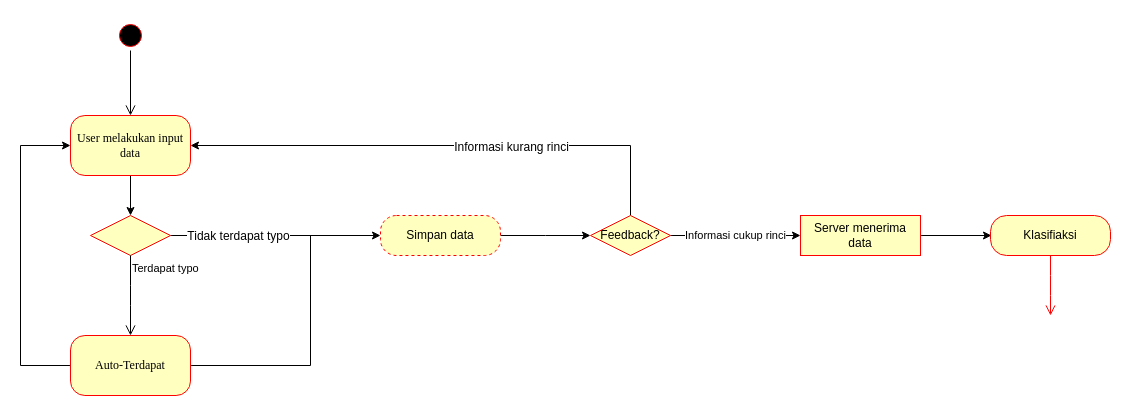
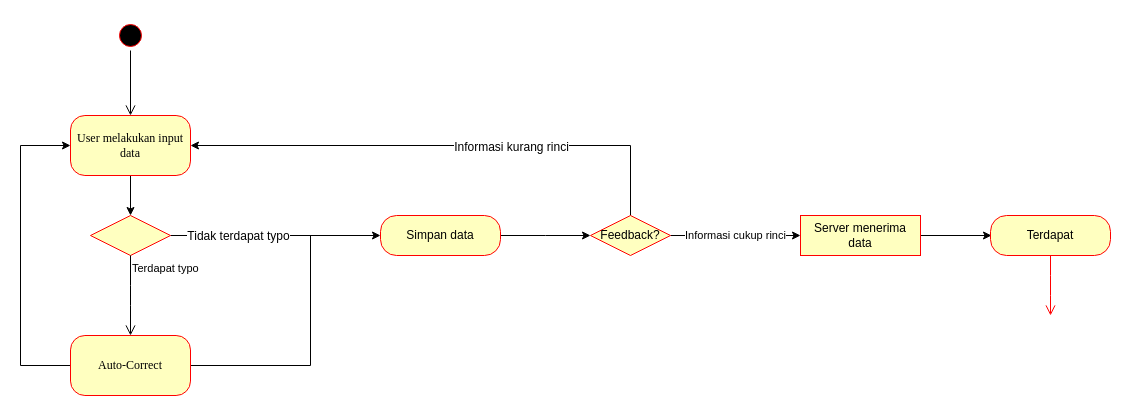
  <mxCell id="0" />
  <mxCell id="1" parent="0" />
  <mxCell id="2" style="edgeStyle=orthogonalEdgeStyle;rounded=0;orthogonalLoop=1;jettySize=auto;html=1;exitX=0.5;exitY=1;exitDx=0;exitDy=0;entryX=0.5;entryY=0;entryDx=0;entryDy=0;" edge="1" parent="1" source="3" target="11"><mxGeometry relative="1" as="geometry" /></mxCell>
  <mxCell id="3" value="User melakukan input data" style="rounded=1;whiteSpace=wrap;html=1;arcSize=24;fillColor=#ffffc0;strokeColor=#ff0000;shadow=0;comic=0;labelBackgroundColor=none;fontFamily=Verdana;fontSize=12;fontColor=#000000;align=center;" vertex="1" parent="1"><mxGeometry x="70" y="115" width="120" height="60" as="geometry" /></mxCell>
  <mxCell id="4" style="edgeStyle=elbowEdgeStyle;html=1;labelBackgroundColor=none;endArrow=open;endSize=8;strokeColor=#000000;fontFamily=Verdana;fontSize=12;align=left;" edge="1" parent="1" source="5" target="3"><mxGeometry relative="1" as="geometry" /></mxCell>
  <mxCell id="5" value="" style="ellipse;html=1;shape=startState;fillColor=#000000;strokeColor=#ff0000;rounded=1;shadow=0;comic=0;labelBackgroundColor=none;fontFamily=Verdana;fontSize=12;fontColor=#000000;align=center;direction=south;" vertex="1" parent="1"><mxGeometry x="115" y="20" width="30" height="30" as="geometry" /></mxCell>
  <mxCell id="6" style="edgeStyle=orthogonalEdgeStyle;rounded=0;orthogonalLoop=1;jettySize=auto;html=1;exitX=0;exitY=0.5;exitDx=0;exitDy=0;entryX=0;entryY=0.5;entryDx=0;entryDy=0;" edge="1" parent="1" source="8" target="3"><mxGeometry relative="1" as="geometry"><Array as="points"><mxPoint x="20" y="365" /><mxPoint x="20" y="145" /></Array></mxGeometry></mxCell>
  <mxCell id="7" style="edgeStyle=orthogonalEdgeStyle;rounded=0;orthogonalLoop=1;jettySize=auto;html=1;exitX=1;exitY=0.5;exitDx=0;exitDy=0;strokeColor=#000000;endArrow=none;endFill=0;" edge="1" parent="1" source="8"><mxGeometry relative="1" as="geometry"><mxPoint x="240" y="235" as="targetPoint" /><Array as="points"><mxPoint x="310" y="365" /><mxPoint x="310" y="235" /></Array></mxGeometry></mxCell>
- <mxCell id="8" value="Auto-Terdapat" style="rounded=1;whiteSpace=wrap;html=1;arcSize=24;fillColor=#ffffc0;strokeColor=#ff0000;shadow=0;comic=0;labelBackgroundColor=none;fontFamily=Verdana;fontSize=12;fontColor=#000000;align=center;" vertex="1" parent="1"><mxGeometry x="70" y="335" width="120" height="60" as="geometry" /></mxCell>
+ <mxCell id="8" value="Auto-Correct" style="rounded=1;whiteSpace=wrap;html=1;arcSize=24;fillColor=#ffffc0;strokeColor=#ff0000;shadow=0;comic=0;labelBackgroundColor=none;fontFamily=Verdana;fontSize=12;fontColor=#000000;align=center;" vertex="1" parent="1"><mxGeometry x="70" y="335" width="120" height="60" as="geometry" /></mxCell>
  <mxCell id="9" value="t" style="edgeStyle=orthogonalEdgeStyle;rounded=0;orthogonalLoop=1;jettySize=auto;html=1;exitX=1;exitY=0.5;exitDx=0;exitDy=0;strokeColor=#000000;" edge="1" parent="1" source="11" target="14"><mxGeometry relative="1" as="geometry" /></mxCell>
  <mxCell id="10" value="Tidak terdapat typo&lt;br&gt;" style="text;html=1;align=center;verticalAlign=middle;resizable=0;points=[];labelBackgroundColor=#ffffff;" vertex="1" connectable="0" parent="9"><mxGeometry x="-0.362" relative="1" as="geometry"><mxPoint as="offset" /></mxGeometry></mxCell>
  <mxCell id="11" value="" style="rhombus;whiteSpace=wrap;html=1;fillColor=#ffffc0;strokeColor=#ff0000;" vertex="1" parent="1"><mxGeometry x="90" y="215" width="80" height="40" as="geometry" /></mxCell>
  <mxCell id="12" value="Terdapat typo" style="edgeStyle=orthogonalEdgeStyle;html=1;align=left;verticalAlign=top;endArrow=open;endSize=8;strokeColor=#000000;" edge="1" parent="1" source="11"><mxGeometry x="-1" relative="1" as="geometry"><mxPoint x="130" y="335" as="targetPoint" /></mxGeometry></mxCell>
  <mxCell id="13" style="edgeStyle=orthogonalEdgeStyle;rounded=0;orthogonalLoop=1;jettySize=auto;html=1;exitX=1;exitY=0.5;exitDx=0;exitDy=0;endArrow=classic;endFill=1;strokeColor=#000000;" edge="1" parent="1" source="14"><mxGeometry relative="1" as="geometry"><mxPoint x="590" y="235" as="targetPoint" /></mxGeometry></mxCell>
- <mxCell id="14" value="Simpan data" style="rounded=1;whiteSpace=wrap;html=1;arcSize=40;fontColor=#000000;fillColor=#ffffc0;strokeColor=#ff0000;dashed=1;" vertex="1" parent="1"><mxGeometry x="380" y="215" width="120" height="40" as="geometry" /></mxCell>
+ <mxCell id="14" value="Simpan data" style="rounded=1;whiteSpace=wrap;html=1;arcSize=40;fontColor=#000000;fillColor=#ffffc0;strokeColor=#ff0000;" vertex="1" parent="1"><mxGeometry x="380" y="215" width="120" height="40" as="geometry" /></mxCell>
  <mxCell id="15" style="edgeStyle=orthogonalEdgeStyle;rounded=0;orthogonalLoop=1;jettySize=auto;html=1;exitX=0.5;exitY=0;exitDx=0;exitDy=0;entryX=1;entryY=0.5;entryDx=0;entryDy=0;" edge="1" parent="1" source="18" target="3"><mxGeometry relative="1" as="geometry" /></mxCell>
  <mxCell id="16" value="Informasi kurang rinci" style="text;html=1;align=center;verticalAlign=middle;resizable=0;points=[];labelBackgroundColor=#ffffff;" vertex="1" connectable="0" parent="15"><mxGeometry x="-0.253" y="1" relative="1" as="geometry"><mxPoint as="offset" /></mxGeometry></mxCell>
  <mxCell id="17" value="Informasi cukup rinci" style="edgeStyle=orthogonalEdgeStyle;rounded=0;orthogonalLoop=1;jettySize=auto;html=1;exitX=1;exitY=0.5;exitDx=0;exitDy=0;" edge="1" parent="1" source="18" target="20"><mxGeometry relative="1" as="geometry"><mxPoint x="760" y="235" as="targetPoint" /></mxGeometry></mxCell>
  <mxCell id="18" value="Feedback?" style="rhombus;whiteSpace=wrap;html=1;fillColor=#ffffc0;strokeColor=#ff0000;" vertex="1" parent="1"><mxGeometry x="590" y="215" width="80" height="40" as="geometry" /></mxCell>
  <mxCell id="19" style="edgeStyle=orthogonalEdgeStyle;rounded=0;orthogonalLoop=1;jettySize=auto;html=1;exitX=1;exitY=0.5;exitDx=0;exitDy=0;" edge="1" parent="1" source="20"><mxGeometry relative="1" as="geometry"><mxPoint x="991" y="235" as="targetPoint" /></mxGeometry></mxCell>
  <mxCell id="20" value="Server menerima data" style="whiteSpace=wrap;html=1;arcSize=40;fontColor=#000000;fillColor=#ffffc0;strokeColor=#ff0000;rounded=0;" vertex="1" parent="1"><mxGeometry x="800" y="215" width="120" height="40" as="geometry" /></mxCell>
- <mxCell id="21" value="Klasifiaksi" style="rounded=1;whiteSpace=wrap;html=1;arcSize=40;fontColor=#000000;fillColor=#ffffc0;strokeColor=#ff0000;" vertex="1" parent="1"><mxGeometry x="990" y="215" width="120" height="40" as="geometry" /></mxCell>
+ <mxCell id="21" value="Terdapat" style="rounded=1;whiteSpace=wrap;html=1;arcSize=40;fontColor=#000000;fillColor=#ffffc0;strokeColor=#ff0000;" vertex="1" parent="1"><mxGeometry x="990" y="215" width="120" height="40" as="geometry" /></mxCell>
  <mxCell id="22" value="" style="edgeStyle=orthogonalEdgeStyle;html=1;verticalAlign=bottom;endArrow=open;endSize=8;strokeColor=#ff0000;" edge="1" source="21" parent="1"><mxGeometry relative="1" as="geometry"><mxPoint x="1050" y="315" as="targetPoint" /></mxGeometry></mxCell>
